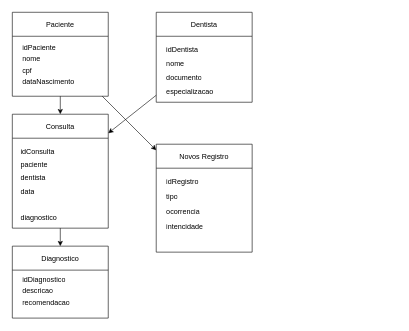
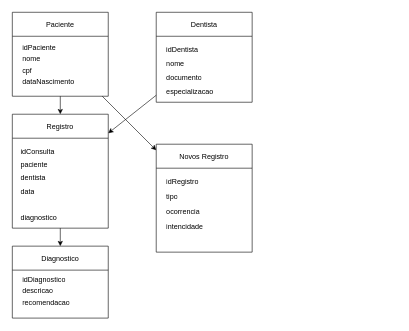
  <mxCell id="0" />
  <mxCell id="1" parent="0" />
  <mxCell id="2" value="Paciente" style="shape=swimlane;collapsible=0;" parent="1" vertex="1"><mxGeometry x="20" y="20" width="160" height="140" as="geometry" /></mxCell>
- <mxCell id="3" value="Consulta" style="shape=swimlane;collapsible=0;" parent="1" vertex="1"><mxGeometry x="20" y="190" width="160" height="190" as="geometry" /></mxCell>
+ <mxCell id="3" value="Registro" style="shape=swimlane;collapsible=0;" parent="1" vertex="1"><mxGeometry x="20" y="190" width="160" height="190" as="geometry" /></mxCell>
  <mxCell id="4" value="" style="shape=table;startSize=0;container=1;collapsible=0;childLayout=tableLayout;fontSize=11;fillColor=none;strokeColor=none;" vertex="1" parent="3"><mxGeometry x="7" y="50" width="116" height="90" as="geometry" /></mxCell>
  <mxCell id="5" value="" style="shape=tableRow;horizontal=0;startSize=0;swimlaneHead=0;swimlaneBody=0;strokeColor=inherit;top=0;left=0;bottom=0;right=0;collapsible=0;dropTarget=0;fillColor=none;points=[[0,0.5],[1,0.5]];portConstraint=eastwest;fontSize=16;" vertex="1" parent="4"><mxGeometry width="116" height="23" as="geometry" /></mxCell>
  <mxCell id="6" value="idConsulta" style="shape=partialRectangle;html=1;whiteSpace=wrap;connectable=0;strokeColor=inherit;overflow=hidden;fillColor=none;top=0;left=0;bottom=0;right=0;pointerEvents=1;fontSize=12;align=left;spacingLeft=5;" vertex="1" parent="5"><mxGeometry width="116" height="23" as="geometry"><mxRectangle width="116" height="23" as="alternateBounds" /></mxGeometry></mxCell>
  <mxCell id="7" value="" style="shape=tableRow;horizontal=0;startSize=0;swimlaneHead=0;swimlaneBody=0;strokeColor=inherit;top=0;left=0;bottom=0;right=0;collapsible=0;dropTarget=0;fillColor=none;points=[[0,0.5],[1,0.5]];portConstraint=eastwest;fontSize=16;" vertex="1" parent="4"><mxGeometry y="23" width="116" height="22" as="geometry" /></mxCell>
  <mxCell id="8" value="paciente" style="shape=partialRectangle;html=1;whiteSpace=wrap;connectable=0;strokeColor=inherit;overflow=hidden;fillColor=none;top=0;left=0;bottom=0;right=0;pointerEvents=1;fontSize=12;align=left;spacingLeft=5;" vertex="1" parent="7"><mxGeometry width="116" height="22" as="geometry"><mxRectangle width="116" height="22" as="alternateBounds" /></mxGeometry></mxCell>
  <mxCell id="9" value="" style="shape=tableRow;horizontal=0;startSize=0;swimlaneHead=0;swimlaneBody=0;strokeColor=inherit;top=0;left=0;bottom=0;right=0;collapsible=0;dropTarget=0;fillColor=none;points=[[0,0.5],[1,0.5]];portConstraint=eastwest;fontSize=16;" vertex="1" parent="4"><mxGeometry y="45" width="116" height="23" as="geometry" /></mxCell>
  <mxCell id="10" value="dentista" style="shape=partialRectangle;html=1;whiteSpace=wrap;connectable=0;strokeColor=inherit;overflow=hidden;fillColor=none;top=0;left=0;bottom=0;right=0;pointerEvents=1;fontSize=12;align=left;spacingLeft=5;" vertex="1" parent="9"><mxGeometry width="116" height="23" as="geometry"><mxRectangle width="116" height="23" as="alternateBounds" /></mxGeometry></mxCell>
  <mxCell id="11" style="shape=tableRow;horizontal=0;startSize=0;swimlaneHead=0;swimlaneBody=0;strokeColor=inherit;top=0;left=0;bottom=0;right=0;collapsible=0;dropTarget=0;fillColor=none;points=[[0,0.5],[1,0.5]];portConstraint=eastwest;fontSize=16;" vertex="1" parent="4"><mxGeometry y="68" width="116" height="22" as="geometry" /></mxCell>
  <mxCell id="12" value="data" style="shape=partialRectangle;html=1;whiteSpace=wrap;connectable=0;strokeColor=inherit;overflow=hidden;fillColor=none;top=0;left=0;bottom=0;right=0;pointerEvents=1;fontSize=12;align=left;spacingLeft=5;" vertex="1" parent="11"><mxGeometry width="116" height="22" as="geometry"><mxRectangle width="116" height="22" as="alternateBounds" /></mxGeometry></mxCell>
  <mxCell id="13" value="diagnostico" style="shape=partialRectangle;html=1;whiteSpace=wrap;connectable=0;strokeColor=inherit;overflow=hidden;fillColor=none;top=0;left=0;bottom=0;right=0;pointerEvents=1;fontSize=12;align=left;spacingLeft=5;" vertex="1" parent="3"><mxGeometry x="7" y="162" width="116" height="22" as="geometry"><mxRectangle width="116" height="22" as="alternateBounds" /></mxGeometry></mxCell>
  <mxCell id="14" value="Diagnostico" style="shape=swimlane;collapsible=0;" parent="1" vertex="1"><mxGeometry x="20" y="410" width="160" height="120" as="geometry" /></mxCell>
  <mxCell id="15" value="" style="shape=table;startSize=0;container=1;collapsible=0;childLayout=tableLayout;fontSize=11;fillColor=none;strokeColor=none;" vertex="1" parent="14"><mxGeometry x="10" y="47" width="100" height="73" as="geometry" /></mxCell>
  <mxCell id="16" value="" style="shape=tableRow;horizontal=0;startSize=0;swimlaneHead=0;swimlaneBody=0;strokeColor=inherit;top=0;left=0;bottom=0;right=0;collapsible=0;dropTarget=0;fillColor=none;points=[[0,0.5],[1,0.5]];portConstraint=eastwest;fontSize=16;" vertex="1" parent="15"><mxGeometry width="100" height="18" as="geometry" /></mxCell>
  <mxCell id="17" value="idDiagnostico" style="shape=partialRectangle;html=1;whiteSpace=wrap;connectable=0;strokeColor=inherit;overflow=hidden;fillColor=none;top=0;left=0;bottom=0;right=0;pointerEvents=1;fontSize=12;align=left;spacingLeft=5;" vertex="1" parent="16"><mxGeometry width="100" height="18" as="geometry"><mxRectangle width="100" height="18" as="alternateBounds" /></mxGeometry></mxCell>
  <mxCell id="18" value="" style="shape=tableRow;horizontal=0;startSize=0;swimlaneHead=0;swimlaneBody=0;strokeColor=inherit;top=0;left=0;bottom=0;right=0;collapsible=0;dropTarget=0;fillColor=none;points=[[0,0.5],[1,0.5]];portConstraint=eastwest;fontSize=16;" vertex="1" parent="15"><mxGeometry y="18" width="100" height="20" as="geometry" /></mxCell>
  <mxCell id="19" value="descricao" style="shape=partialRectangle;html=1;whiteSpace=wrap;connectable=0;strokeColor=inherit;overflow=hidden;fillColor=none;top=0;left=0;bottom=0;right=0;pointerEvents=1;fontSize=12;align=left;spacingLeft=5;" vertex="1" parent="18"><mxGeometry width="100" height="20" as="geometry"><mxRectangle width="100" height="20" as="alternateBounds" /></mxGeometry></mxCell>
  <mxCell id="20" value="" style="shape=tableRow;horizontal=0;startSize=0;swimlaneHead=0;swimlaneBody=0;strokeColor=inherit;top=0;left=0;bottom=0;right=0;collapsible=0;dropTarget=0;fillColor=none;points=[[0,0.5],[1,0.5]];portConstraint=eastwest;fontSize=16;" vertex="1" parent="15"><mxGeometry y="38" width="100" height="18" as="geometry" /></mxCell>
  <mxCell id="21" value="recomendacao" style="shape=partialRectangle;html=1;whiteSpace=wrap;connectable=0;strokeColor=inherit;overflow=hidden;fillColor=none;top=0;left=0;bottom=0;right=0;pointerEvents=1;fontSize=12;align=left;spacingLeft=5;" vertex="1" parent="20"><mxGeometry width="100" height="18" as="geometry"><mxRectangle width="100" height="18" as="alternateBounds" /></mxGeometry></mxCell>
  <mxCell id="22" style="shape=tableRow;horizontal=0;startSize=0;swimlaneHead=0;swimlaneBody=0;strokeColor=inherit;top=0;left=0;bottom=0;right=0;collapsible=0;dropTarget=0;fillColor=none;points=[[0,0.5],[1,0.5]];portConstraint=eastwest;fontSize=16;" vertex="1" parent="15"><mxGeometry y="56" width="100" height="17" as="geometry" /></mxCell>
  <mxCell id="23" value="" style="shape=partialRectangle;html=1;whiteSpace=wrap;connectable=0;strokeColor=inherit;overflow=hidden;fillColor=none;top=0;left=0;bottom=0;right=0;pointerEvents=1;fontSize=12;align=left;spacingLeft=5;" vertex="1" parent="22"><mxGeometry width="100" height="17" as="geometry"><mxRectangle width="100" height="17" as="alternateBounds" /></mxGeometry></mxCell>
  <mxCell id="24" parent="1" source="2" target="3" edge="1"><mxGeometry relative="1" as="geometry" /></mxCell>
  <mxCell id="25" parent="1" source="50" target="3" edge="1"><mxGeometry relative="1" as="geometry" /></mxCell>
  <mxCell id="26" parent="1" source="3" target="14" edge="1"><mxGeometry relative="1" as="geometry" /></mxCell>
  <mxCell id="27" parent="1" source="2" target="39" edge="1"><mxGeometry relative="1" as="geometry" /></mxCell>
  <mxCell id="28" value="&lt;h1 style=&quot;margin-top: 0px;&quot;&gt;&lt;br&gt;&lt;/h1&gt;" style="text;html=1;whiteSpace=wrap;overflow=hidden;rounded=0;" vertex="1" parent="1"><mxGeometry x="480" y="250" width="180" height="120" as="geometry" /></mxCell>
  <mxCell id="29" value="" style="shape=table;startSize=0;container=1;collapsible=0;childLayout=tableLayout;fontSize=11;fillColor=none;strokeColor=none;" vertex="1" parent="1"><mxGeometry x="30" y="70" width="110" height="73" as="geometry" /></mxCell>
  <mxCell id="30" value="" style="shape=tableRow;horizontal=0;startSize=0;swimlaneHead=0;swimlaneBody=0;strokeColor=inherit;top=0;left=0;bottom=0;right=0;collapsible=0;dropTarget=0;fillColor=none;points=[[0,0.5],[1,0.5]];portConstraint=eastwest;fontSize=16;" vertex="1" parent="29"><mxGeometry width="110" height="18" as="geometry" /></mxCell>
  <mxCell id="31" value="idPaciente" style="shape=partialRectangle;html=1;whiteSpace=wrap;connectable=0;strokeColor=inherit;overflow=hidden;fillColor=none;top=0;left=0;bottom=0;right=0;pointerEvents=1;fontSize=12;align=left;spacingLeft=5;" vertex="1" parent="30"><mxGeometry width="110" height="18" as="geometry"><mxRectangle width="110" height="18" as="alternateBounds" /></mxGeometry></mxCell>
  <mxCell id="32" value="" style="shape=tableRow;horizontal=0;startSize=0;swimlaneHead=0;swimlaneBody=0;strokeColor=inherit;top=0;left=0;bottom=0;right=0;collapsible=0;dropTarget=0;fillColor=none;points=[[0,0.5],[1,0.5]];portConstraint=eastwest;fontSize=16;" vertex="1" parent="29"><mxGeometry y="18" width="110" height="20" as="geometry" /></mxCell>
  <mxCell id="33" value="nome" style="shape=partialRectangle;html=1;whiteSpace=wrap;connectable=0;strokeColor=inherit;overflow=hidden;fillColor=none;top=0;left=0;bottom=0;right=0;pointerEvents=1;fontSize=12;align=left;spacingLeft=5;" vertex="1" parent="32"><mxGeometry width="110" height="20" as="geometry"><mxRectangle width="110" height="20" as="alternateBounds" /></mxGeometry></mxCell>
  <mxCell id="34" value="" style="shape=tableRow;horizontal=0;startSize=0;swimlaneHead=0;swimlaneBody=0;strokeColor=inherit;top=0;left=0;bottom=0;right=0;collapsible=0;dropTarget=0;fillColor=none;points=[[0,0.5],[1,0.5]];portConstraint=eastwest;fontSize=16;" vertex="1" parent="29"><mxGeometry y="38" width="110" height="18" as="geometry" /></mxCell>
  <mxCell id="35" value="cpf" style="shape=partialRectangle;html=1;whiteSpace=wrap;connectable=0;strokeColor=inherit;overflow=hidden;fillColor=none;top=0;left=0;bottom=0;right=0;pointerEvents=1;fontSize=12;align=left;spacingLeft=5;" vertex="1" parent="34"><mxGeometry width="110" height="18" as="geometry"><mxRectangle width="110" height="18" as="alternateBounds" /></mxGeometry></mxCell>
  <mxCell id="36" style="shape=tableRow;horizontal=0;startSize=0;swimlaneHead=0;swimlaneBody=0;strokeColor=inherit;top=0;left=0;bottom=0;right=0;collapsible=0;dropTarget=0;fillColor=none;points=[[0,0.5],[1,0.5]];portConstraint=eastwest;fontSize=16;" vertex="1" parent="29"><mxGeometry y="56" width="110" height="17" as="geometry" /></mxCell>
  <mxCell id="37" value="dataNascimento" style="shape=partialRectangle;html=1;whiteSpace=wrap;connectable=0;strokeColor=inherit;overflow=hidden;fillColor=none;top=0;left=0;bottom=0;right=0;pointerEvents=1;fontSize=12;align=left;spacingLeft=5;" vertex="1" parent="36"><mxGeometry width="110" height="17" as="geometry"><mxRectangle width="110" height="17" as="alternateBounds" /></mxGeometry></mxCell>
  <mxCell id="38" value="" style="group" vertex="1" connectable="0" parent="1"><mxGeometry x="260" y="240" width="160" height="180" as="geometry" /></mxCell>
  <mxCell id="39" value="Novos Registro" style="shape=swimlane;collapsible=0;" parent="38" vertex="1"><mxGeometry width="160" height="180" as="geometry" /></mxCell>
  <mxCell id="40" value="" style="shape=table;startSize=0;container=1;collapsible=0;childLayout=tableLayout;fontSize=11;fillColor=none;strokeColor=none;" vertex="1" parent="38"><mxGeometry x="10" y="50" width="120" height="100" as="geometry" /></mxCell>
  <mxCell id="41" value="" style="shape=tableRow;horizontal=0;startSize=0;swimlaneHead=0;swimlaneBody=0;strokeColor=inherit;top=0;left=0;bottom=0;right=0;collapsible=0;dropTarget=0;fillColor=none;points=[[0,0.5],[1,0.5]];portConstraint=eastwest;fontSize=16;" vertex="1" parent="40"><mxGeometry width="120" height="26" as="geometry" /></mxCell>
  <mxCell id="42" value="idRegistro" style="shape=partialRectangle;html=1;whiteSpace=wrap;connectable=0;strokeColor=inherit;overflow=hidden;fillColor=none;top=0;left=0;bottom=0;right=0;pointerEvents=1;fontSize=12;align=left;spacingLeft=5;" vertex="1" parent="41"><mxGeometry width="120" height="26" as="geometry"><mxRectangle width="120" height="26" as="alternateBounds" /></mxGeometry></mxCell>
  <mxCell id="43" value="" style="shape=tableRow;horizontal=0;startSize=0;swimlaneHead=0;swimlaneBody=0;strokeColor=inherit;top=0;left=0;bottom=0;right=0;collapsible=0;dropTarget=0;fillColor=none;points=[[0,0.5],[1,0.5]];portConstraint=eastwest;fontSize=16;" vertex="1" parent="40"><mxGeometry y="26" width="120" height="24" as="geometry" /></mxCell>
  <mxCell id="44" value="tipo" style="shape=partialRectangle;html=1;whiteSpace=wrap;connectable=0;strokeColor=inherit;overflow=hidden;fillColor=none;top=0;left=0;bottom=0;right=0;pointerEvents=1;fontSize=12;align=left;spacingLeft=5;" vertex="1" parent="43"><mxGeometry width="120" height="24" as="geometry"><mxRectangle width="120" height="24" as="alternateBounds" /></mxGeometry></mxCell>
  <mxCell id="45" value="" style="shape=tableRow;horizontal=0;startSize=0;swimlaneHead=0;swimlaneBody=0;strokeColor=inherit;top=0;left=0;bottom=0;right=0;collapsible=0;dropTarget=0;fillColor=none;points=[[0,0.5],[1,0.5]];portConstraint=eastwest;fontSize=16;" vertex="1" parent="40"><mxGeometry y="50" width="120" height="26" as="geometry" /></mxCell>
  <mxCell id="46" value="ocorrencia" style="shape=partialRectangle;html=1;whiteSpace=wrap;connectable=0;strokeColor=inherit;overflow=hidden;fillColor=none;top=0;left=0;bottom=0;right=0;pointerEvents=1;fontSize=12;align=left;spacingLeft=5;" vertex="1" parent="45"><mxGeometry width="120" height="26" as="geometry"><mxRectangle width="120" height="26" as="alternateBounds" /></mxGeometry></mxCell>
  <mxCell id="47" style="shape=tableRow;horizontal=0;startSize=0;swimlaneHead=0;swimlaneBody=0;strokeColor=inherit;top=0;left=0;bottom=0;right=0;collapsible=0;dropTarget=0;fillColor=none;points=[[0,0.5],[1,0.5]];portConstraint=eastwest;fontSize=16;" vertex="1" parent="40"><mxGeometry y="76" width="120" height="24" as="geometry" /></mxCell>
  <mxCell id="48" value="intencidade" style="shape=partialRectangle;html=1;whiteSpace=wrap;connectable=0;strokeColor=inherit;overflow=hidden;fillColor=none;top=0;left=0;bottom=0;right=0;pointerEvents=1;fontSize=12;align=left;spacingLeft=5;" vertex="1" parent="47"><mxGeometry width="120" height="24" as="geometry"><mxRectangle width="120" height="24" as="alternateBounds" /></mxGeometry></mxCell>
  <mxCell id="49" value="" style="group" vertex="1" connectable="0" parent="1"><mxGeometry x="260" y="20" width="160" height="150" as="geometry" /></mxCell>
  <mxCell id="50" value="Dentista" style="shape=swimlane;collapsible=0;" parent="49" vertex="1"><mxGeometry width="160" height="150" as="geometry" /></mxCell>
  <mxCell id="51" value="" style="shape=table;startSize=0;container=1;collapsible=0;childLayout=tableLayout;fontSize=11;fillColor=none;strokeColor=none;" vertex="1" parent="49"><mxGeometry x="10" y="50" width="140" height="95" as="geometry" /></mxCell>
  <mxCell id="52" value="" style="shape=tableRow;horizontal=0;startSize=0;swimlaneHead=0;swimlaneBody=0;strokeColor=inherit;top=0;left=0;bottom=0;right=0;collapsible=0;dropTarget=0;fillColor=none;points=[[0,0.5],[1,0.5]];portConstraint=eastwest;fontSize=16;" vertex="1" parent="51"><mxGeometry width="140" height="24" as="geometry" /></mxCell>
  <mxCell id="53" value="idDentista" style="shape=partialRectangle;html=1;whiteSpace=wrap;connectable=0;strokeColor=inherit;overflow=hidden;fillColor=none;top=0;left=0;bottom=0;right=0;pointerEvents=1;fontSize=12;align=left;spacingLeft=5;" vertex="1" parent="52"><mxGeometry width="140" height="24" as="geometry"><mxRectangle width="140" height="24" as="alternateBounds" /></mxGeometry></mxCell>
  <mxCell id="54" value="" style="shape=tableRow;horizontal=0;startSize=0;swimlaneHead=0;swimlaneBody=0;strokeColor=inherit;top=0;left=0;bottom=0;right=0;collapsible=0;dropTarget=0;fillColor=none;points=[[0,0.5],[1,0.5]];portConstraint=eastwest;fontSize=16;" vertex="1" parent="51"><mxGeometry y="24" width="140" height="24" as="geometry" /></mxCell>
  <mxCell id="55" value="nome" style="shape=partialRectangle;html=1;whiteSpace=wrap;connectable=0;strokeColor=inherit;overflow=hidden;fillColor=none;top=0;left=0;bottom=0;right=0;pointerEvents=1;fontSize=12;align=left;spacingLeft=5;" vertex="1" parent="54"><mxGeometry width="140" height="24" as="geometry"><mxRectangle width="140" height="24" as="alternateBounds" /></mxGeometry></mxCell>
  <mxCell id="56" value="" style="shape=tableRow;horizontal=0;startSize=0;swimlaneHead=0;swimlaneBody=0;strokeColor=inherit;top=0;left=0;bottom=0;right=0;collapsible=0;dropTarget=0;fillColor=none;points=[[0,0.5],[1,0.5]];portConstraint=eastwest;fontSize=16;" vertex="1" parent="51"><mxGeometry y="48" width="140" height="23" as="geometry" /></mxCell>
  <mxCell id="57" value="documento" style="shape=partialRectangle;html=1;whiteSpace=wrap;connectable=0;strokeColor=inherit;overflow=hidden;fillColor=none;top=0;left=0;bottom=0;right=0;pointerEvents=1;fontSize=12;align=left;spacingLeft=5;" vertex="1" parent="56"><mxGeometry width="140" height="23" as="geometry"><mxRectangle width="140" height="23" as="alternateBounds" /></mxGeometry></mxCell>
  <mxCell id="58" style="shape=tableRow;horizontal=0;startSize=0;swimlaneHead=0;swimlaneBody=0;strokeColor=inherit;top=0;left=0;bottom=0;right=0;collapsible=0;dropTarget=0;fillColor=none;points=[[0,0.5],[1,0.5]];portConstraint=eastwest;fontSize=16;" vertex="1" parent="51"><mxGeometry y="71" width="140" height="24" as="geometry" /></mxCell>
  <mxCell id="59" value="especializacao" style="shape=partialRectangle;html=1;whiteSpace=wrap;connectable=0;strokeColor=inherit;overflow=hidden;fillColor=none;top=0;left=0;bottom=0;right=0;pointerEvents=1;fontSize=12;align=left;spacingLeft=5;" vertex="1" parent="58"><mxGeometry width="140" height="24" as="geometry"><mxRectangle width="140" height="24" as="alternateBounds" /></mxGeometry></mxCell>
